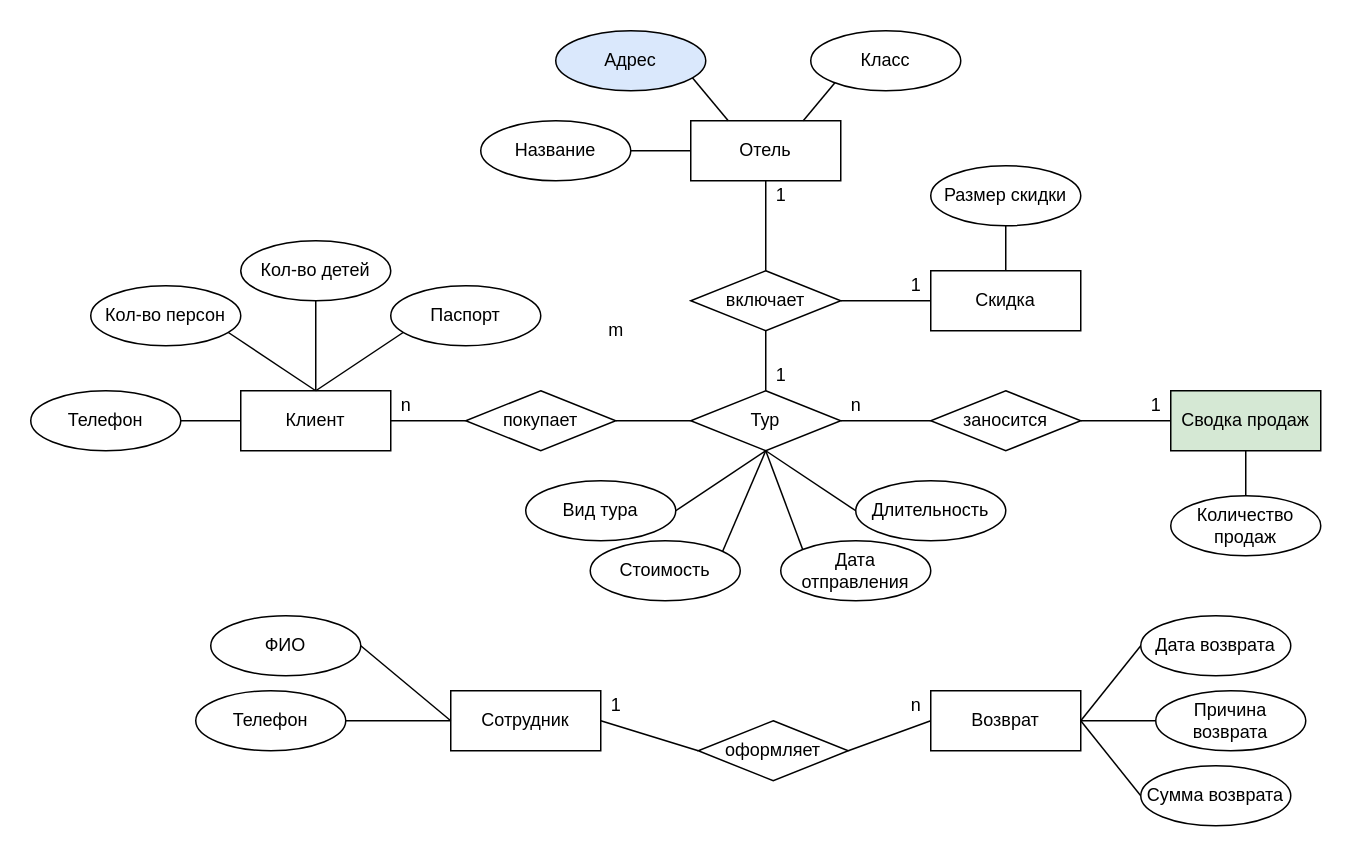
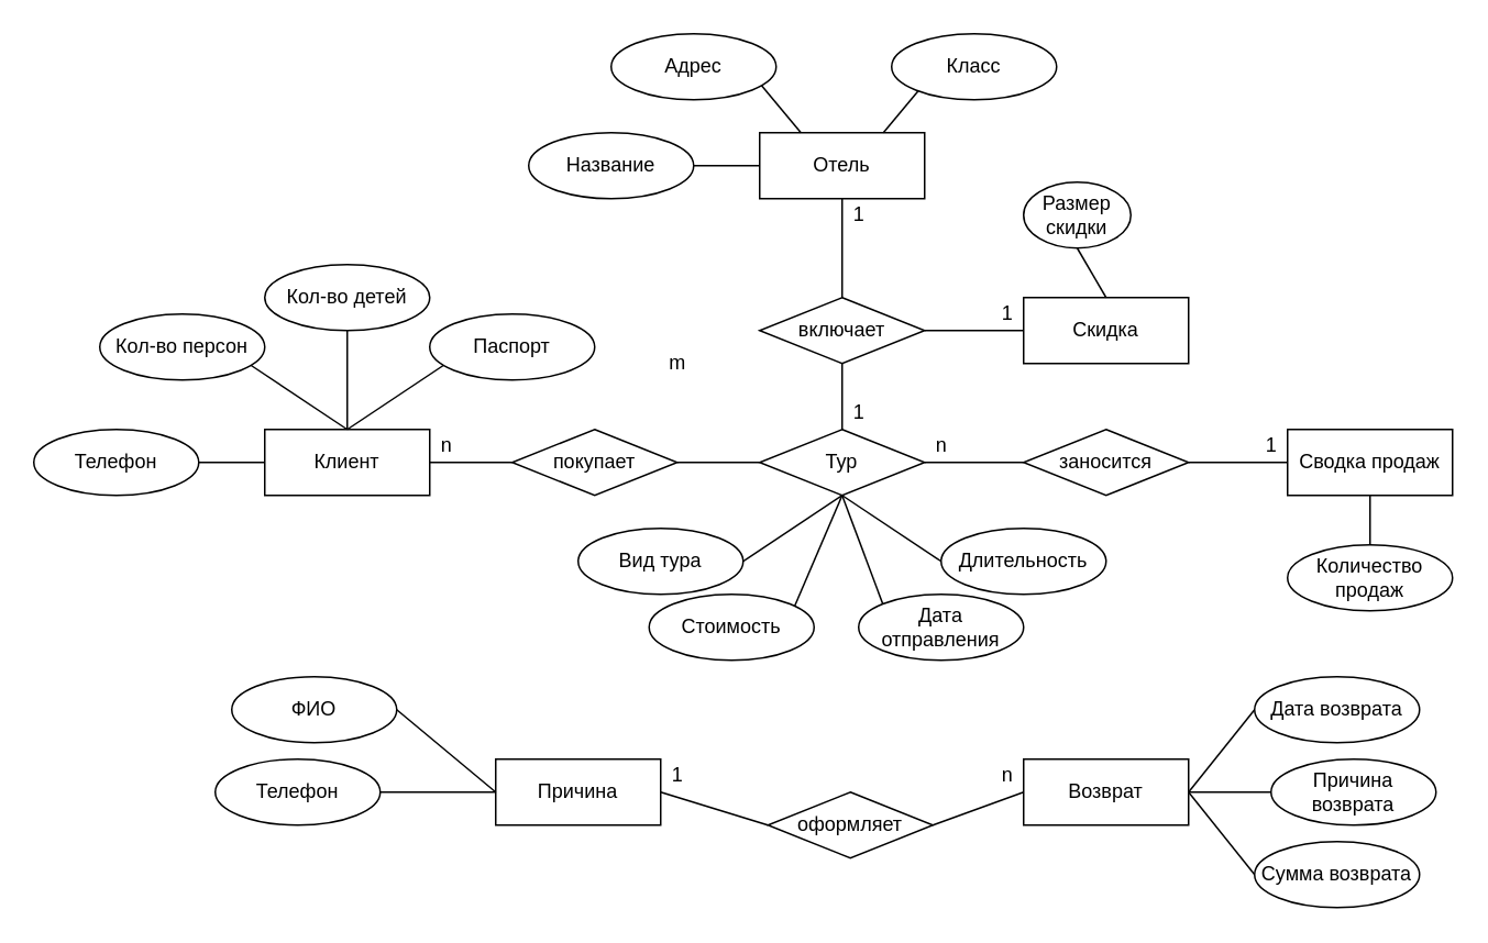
  <mxCell id="0" />
  <mxCell id="1" parent="0" />
  <mxCell id="2" value="Тур" style="rhombus;whiteSpace=wrap;html=1;" vertex="1" parent="1"><mxGeometry x="460" y="260" width="100" height="40" as="geometry" /></mxCell>
  <mxCell id="3" value="Отель&lt;span style=&quot;color: rgba(0 , 0 , 0 , 0) ; font-family: monospace ; font-size: 0px ; white-space: nowrap&quot;&gt;%3CmxGraphModel%3E%3Croot%3E%3CmxCell%20id%3D%220%22%2F%3E%3CmxCell%20id%3D%221%22%20parent%3D%220%22%2F%3E%3CmxCell%20id%3D%222%22%20value%3D%22%D0%A2%D1%83%D1%80%22%20style%3D%22rounded%3D0%3BwhiteSpace%3Dwrap%3Bhtml%3D1%3B%22%20vertex%3D%221%22%20parent%3D%221%22%3E%3CmxGeometry%20x%3D%22200%22%20y%3D%2280%22%20width%3D%22100%22%20height%3D%2240%22%20as%3D%22geometry%22%2F%3E%3C%2FmxCell%3E%3C%2Froot%3E%3C%2FmxGraphModel%3E&lt;/span&gt;" style="rounded=0;whiteSpace=wrap;html=1;" vertex="1" parent="1"><mxGeometry x="460" y="80" width="100" height="40" as="geometry" /></mxCell>
  <mxCell id="4" value="Клиент" style="rounded=0;whiteSpace=wrap;html=1;" vertex="1" parent="1"><mxGeometry x="160" y="260" width="100" height="40" as="geometry" /></mxCell>
- <mxCell id="5" value="Сотрудник" style="rounded=0;whiteSpace=wrap;html=1;" vertex="1" parent="1"><mxGeometry x="300" y="460" width="100" height="40" as="geometry" /></mxCell>
+ <mxCell id="5" value="Причина" style="rounded=0;whiteSpace=wrap;html=1;" vertex="1" parent="1"><mxGeometry x="300" y="460" width="100" height="40" as="geometry" /></mxCell>
  <mxCell id="6" value="Возврат" style="rounded=0;whiteSpace=wrap;html=1;" vertex="1" parent="1"><mxGeometry x="620" y="460" width="100" height="40" as="geometry" /></mxCell>
  <mxCell id="7" value="Скидка" style="rounded=0;whiteSpace=wrap;html=1;" vertex="1" parent="1"><mxGeometry x="620" y="180" width="100" height="40" as="geometry" /></mxCell>
- <mxCell id="8" value="Сводка продаж" style="rounded=0;whiteSpace=wrap;html=1;fillColor=#d5e8d4;" vertex="1" parent="1"><mxGeometry x="780" y="260" width="100" height="40" as="geometry" /></mxCell>
+ <mxCell id="8" value="Сводка продаж" style="rounded=0;whiteSpace=wrap;html=1;" vertex="1" parent="1"><mxGeometry x="780" y="260" width="100" height="40" as="geometry" /></mxCell>
  <mxCell id="9" value="покупает" style="rhombus;whiteSpace=wrap;html=1;" vertex="1" parent="1"><mxGeometry x="310" y="260" width="100" height="40" as="geometry" /></mxCell>
  <mxCell id="10" value="включает" style="rhombus;whiteSpace=wrap;html=1;" vertex="1" parent="1"><mxGeometry x="460" y="180" width="100" height="40" as="geometry" /></mxCell>
  <mxCell id="11" value="" style="endArrow=none;html=1;exitX=1;exitY=0.5;exitDx=0;exitDy=0;entryX=0;entryY=0.5;entryDx=0;entryDy=0;" edge="1" parent="1" source="4" target="9"><mxGeometry width="50" height="50" relative="1" as="geometry"><mxPoint x="310" y="390" as="sourcePoint" /><mxPoint x="360" y="340" as="targetPoint" /></mxGeometry></mxCell>
  <mxCell id="12" value="" style="endArrow=none;html=1;exitX=1;exitY=0.5;exitDx=0;exitDy=0;entryX=0;entryY=0.5;entryDx=0;entryDy=0;" edge="1" parent="1" source="9" target="2"><mxGeometry width="50" height="50" relative="1" as="geometry"><mxPoint x="390" y="380" as="sourcePoint" /><mxPoint x="440" y="330" as="targetPoint" /></mxGeometry></mxCell>
  <mxCell id="13" value="" style="endArrow=none;html=1;entryX=0.5;entryY=1;entryDx=0;entryDy=0;exitX=0.5;exitY=0;exitDx=0;exitDy=0;" edge="1" parent="1" source="10" target="3"><mxGeometry width="50" height="50" relative="1" as="geometry"><mxPoint x="500" y="190" as="sourcePoint" /><mxPoint x="550" y="140" as="targetPoint" /></mxGeometry></mxCell>
  <mxCell id="14" value="" style="endArrow=none;html=1;exitX=0.5;exitY=0;exitDx=0;exitDy=0;entryX=0.5;entryY=1;entryDx=0;entryDy=0;" edge="1" parent="1" source="2" target="10"><mxGeometry width="50" height="50" relative="1" as="geometry"><mxPoint x="660" y="330" as="sourcePoint" /><mxPoint x="710" y="280" as="targetPoint" /></mxGeometry></mxCell>
  <mxCell id="15" value="" style="endArrow=none;html=1;exitX=1;exitY=0.5;exitDx=0;exitDy=0;entryX=0;entryY=0.5;entryDx=0;entryDy=0;" edge="1" parent="1" source="10" target="7"><mxGeometry width="50" height="50" relative="1" as="geometry"><mxPoint x="600" y="300" as="sourcePoint" /><mxPoint x="650" y="250" as="targetPoint" /></mxGeometry></mxCell>
  <mxCell id="16" value="оформляет" style="rhombus;whiteSpace=wrap;html=1;" vertex="1" parent="1"><mxGeometry x="465" y="480" width="100" height="40" as="geometry" /></mxCell>
  <mxCell id="17" value="" style="endArrow=none;html=1;exitX=1;exitY=0.5;exitDx=0;exitDy=0;" edge="1" parent="1" source="2"><mxGeometry width="50" height="50" relative="1" as="geometry"><mxPoint x="600" y="310" as="sourcePoint" /><mxPoint x="620" y="280" as="targetPoint" /></mxGeometry></mxCell>
  <mxCell id="18" value="заносится" style="rhombus;whiteSpace=wrap;html=1;" vertex="1" parent="1"><mxGeometry x="620" y="260" width="100" height="40" as="geometry" /></mxCell>
  <mxCell id="19" value="" style="endArrow=none;html=1;exitX=1;exitY=0.5;exitDx=0;exitDy=0;entryX=0;entryY=0.5;entryDx=0;entryDy=0;" edge="1" parent="1" source="18" target="8"><mxGeometry width="50" height="50" relative="1" as="geometry"><mxPoint x="720" y="360" as="sourcePoint" /><mxPoint x="770" y="310" as="targetPoint" /></mxGeometry></mxCell>
  <mxCell id="20" value="" style="endArrow=none;html=1;exitX=1;exitY=0.5;exitDx=0;exitDy=0;entryX=0;entryY=0.5;entryDx=0;entryDy=0;" edge="1" parent="1" source="5" target="16"><mxGeometry width="50" height="50" relative="1" as="geometry"><mxPoint x="400" y="550" as="sourcePoint" /><mxPoint x="450" y="500" as="targetPoint" /></mxGeometry></mxCell>
  <mxCell id="21" value="" style="endArrow=none;html=1;exitX=1;exitY=0.5;exitDx=0;exitDy=0;entryX=0;entryY=0.5;entryDx=0;entryDy=0;" edge="1" parent="1" source="16" target="6"><mxGeometry width="50" height="50" relative="1" as="geometry"><mxPoint x="530" y="560" as="sourcePoint" /><mxPoint x="580" y="510" as="targetPoint" /></mxGeometry></mxCell>
  <mxCell id="22" value="n" style="text;html=1;align=center;verticalAlign=middle;resizable=0;points=[];;autosize=1;" vertex="1" parent="1"><mxGeometry x="260" y="260" width="20" height="20" as="geometry" /></mxCell>
  <mxCell id="23" value="1" style="text;html=1;align=center;verticalAlign=middle;resizable=0;points=[];;autosize=1;" vertex="1" parent="1"><mxGeometry x="510" y="240" width="20" height="20" as="geometry" /></mxCell>
  <mxCell id="24" value="1" style="text;html=1;align=center;verticalAlign=middle;resizable=0;points=[];;autosize=1;" vertex="1" parent="1"><mxGeometry x="510" y="120" width="20" height="20" as="geometry" /></mxCell>
  <mxCell id="25" value="1" style="text;html=1;align=center;verticalAlign=middle;resizable=0;points=[];;autosize=1;" vertex="1" parent="1"><mxGeometry x="600" y="180" width="20" height="20" as="geometry" /></mxCell>
  <mxCell id="26" value="n" style="text;html=1;align=center;verticalAlign=middle;resizable=0;points=[];;autosize=1;" vertex="1" parent="1"><mxGeometry x="560" y="260" width="20" height="20" as="geometry" /></mxCell>
  <mxCell id="27" value="1" style="text;html=1;align=center;verticalAlign=middle;resizable=0;points=[];;autosize=1;" vertex="1" parent="1"><mxGeometry x="760" y="260" width="20" height="20" as="geometry" /></mxCell>
  <mxCell id="28" value="1" style="text;html=1;align=center;verticalAlign=middle;resizable=0;points=[];;autosize=1;" vertex="1" parent="1"><mxGeometry x="400" y="460" width="20" height="20" as="geometry" /></mxCell>
  <mxCell id="29" value="n" style="text;html=1;align=center;verticalAlign=middle;resizable=0;points=[];;autosize=1;" vertex="1" parent="1"><mxGeometry x="600" y="460" width="20" height="20" as="geometry" /></mxCell>
  <mxCell id="30" value="m" style="text;html=1;align=center;verticalAlign=middle;resizable=0;points=[];;autosize=1;" vertex="1" parent="1"><mxGeometry x="395" y="210" width="30" height="20" as="geometry" /></mxCell>
  <mxCell id="31" value="" style="endArrow=none;html=1;exitX=0.5;exitY=0;exitDx=0;exitDy=0;" edge="1" parent="1" source="4"><mxGeometry width="50" height="50" relative="1" as="geometry"><mxPoint x="180" y="260" as="sourcePoint" /><mxPoint x="150" y="220" as="targetPoint" /></mxGeometry></mxCell>
  <mxCell id="32" value="" style="endArrow=none;html=1;" edge="1" parent="1"><mxGeometry width="50" height="50" relative="1" as="geometry"><mxPoint x="210" y="260" as="sourcePoint" /><mxPoint x="210" y="200" as="targetPoint" /></mxGeometry></mxCell>
  <mxCell id="33" value="" style="endArrow=none;html=1;exitX=0.5;exitY=0;exitDx=0;exitDy=0;" edge="1" parent="1" source="4"><mxGeometry width="50" height="50" relative="1" as="geometry"><mxPoint x="240" y="260" as="sourcePoint" /><mxPoint x="270" y="220" as="targetPoint" /></mxGeometry></mxCell>
  <mxCell id="34" value="Кол-во детей" style="ellipse;whiteSpace=wrap;html=1;" vertex="1" parent="1"><mxGeometry x="160" y="160" width="100" height="40" as="geometry" /></mxCell>
  <mxCell id="35" value="Паспорт" style="ellipse;whiteSpace=wrap;html=1;" vertex="1" parent="1"><mxGeometry x="260" y="190" width="100" height="40" as="geometry" /></mxCell>
  <mxCell id="36" value="Кол-во персон" style="ellipse;whiteSpace=wrap;html=1;" vertex="1" parent="1"><mxGeometry x="60" y="190" width="100" height="40" as="geometry" /></mxCell>
  <mxCell id="37" value="" style="endArrow=none;html=1;entryX=0;entryY=0.5;entryDx=0;entryDy=0;" edge="1" parent="1" target="4"><mxGeometry width="50" height="50" relative="1" as="geometry"><mxPoint x="120" y="280" as="sourcePoint" /><mxPoint x="130" y="270" as="targetPoint" /></mxGeometry></mxCell>
  <mxCell id="38" value="Телефон" style="ellipse;whiteSpace=wrap;html=1;" vertex="1" parent="1"><mxGeometry x="20" y="260" width="100" height="40" as="geometry" /></mxCell>
  <mxCell id="39" value="" style="endArrow=none;html=1;entryX=0.5;entryY=1;entryDx=0;entryDy=0;" edge="1" parent="1" target="2"><mxGeometry width="50" height="50" relative="1" as="geometry"><mxPoint x="450" y="340" as="sourcePoint" /><mxPoint x="520" y="340" as="targetPoint" /></mxGeometry></mxCell>
  <mxCell id="40" value="" style="endArrow=none;html=1;entryX=0.5;entryY=1;entryDx=0;entryDy=0;" edge="1" parent="1" target="2"><mxGeometry width="50" height="50" relative="1" as="geometry"><mxPoint x="570" y="340" as="sourcePoint" /><mxPoint x="600" y="340" as="targetPoint" /></mxGeometry></mxCell>
  <mxCell id="41" value="" style="endArrow=none;html=1;entryX=0.5;entryY=1;entryDx=0;entryDy=0;" edge="1" parent="1" target="2"><mxGeometry width="50" height="50" relative="1" as="geometry"><mxPoint x="480" y="370" as="sourcePoint" /><mxPoint x="540" y="340" as="targetPoint" /></mxGeometry></mxCell>
  <mxCell id="42" value="Вид тура" style="ellipse;whiteSpace=wrap;html=1;" vertex="1" parent="1"><mxGeometry x="350" y="320" width="100" height="40" as="geometry" /></mxCell>
  <mxCell id="43" value="Стоимость" style="ellipse;whiteSpace=wrap;html=1;" vertex="1" parent="1"><mxGeometry x="393" y="360" width="100" height="40" as="geometry" /></mxCell>
  <mxCell id="44" value="Дата отправления" style="ellipse;whiteSpace=wrap;html=1;" vertex="1" parent="1"><mxGeometry x="520" y="360" width="100" height="40" as="geometry" /></mxCell>
  <mxCell id="45" value="Длительность" style="ellipse;whiteSpace=wrap;html=1;" vertex="1" parent="1"><mxGeometry x="570" y="320" width="100" height="40" as="geometry" /></mxCell>
  <mxCell id="46" value="" style="endArrow=none;html=1;entryX=0.5;entryY=1;entryDx=0;entryDy=0;exitX=0;exitY=0;exitDx=0;exitDy=0;" edge="1" parent="1" source="44" target="2"><mxGeometry width="50" height="50" relative="1" as="geometry"><mxPoint x="490" y="380" as="sourcePoint" /><mxPoint x="520" y="310" as="targetPoint" /></mxGeometry></mxCell>
  <mxCell id="47" value="" style="endArrow=none;html=1;entryX=0.5;entryY=1;entryDx=0;entryDy=0;" edge="1" parent="1" target="8"><mxGeometry width="50" height="50" relative="1" as="geometry"><mxPoint x="830" y="330" as="sourcePoint" /><mxPoint x="840" y="330" as="targetPoint" /></mxGeometry></mxCell>
  <mxCell id="48" value="Количество продаж&lt;span style=&quot;color: rgba(0 , 0 , 0 , 0) ; font-family: monospace ; font-size: 0px ; white-space: nowrap&quot;&gt;%3CmxGraphModel%3E%3Croot%3E%3CmxCell%20id%3D%220%22%2F%3E%3CmxCell%20id%3D%221%22%20parent%3D%220%22%2F%3E%3CmxCell%20id%3D%222%22%20value%3D%22%D0%94%D0%BB%D0%B8%D1%82%D0%B5%D0%BB%D1%8C%D0%BD%D0%BE%D1%81%D1%82%D1%8C%22%20style%3D%22ellipse%3BwhiteSpace%3Dwrap%3Bhtml%3D1%3B%22%20vertex%3D%221%22%20parent%3D%221%22%3E%3CmxGeometry%20x%3D%22490%22%20y%3D%22300%22%20width%3D%22100%22%20height%3D%2240%22%20as%3D%22geometry%22%2F%3E%3C%2FmxCell%3E%3C%2Froot%3E%3C%2FmxGraphModel%3E&lt;/span&gt;" style="ellipse;whiteSpace=wrap;html=1;" vertex="1" parent="1"><mxGeometry x="780" y="330" width="100" height="40" as="geometry" /></mxCell>
- <mxCell id="49" value="Размер скидки" style="ellipse;whiteSpace=wrap;html=1;" vertex="1" parent="1"><mxGeometry x="620" y="110" width="100" height="40" as="geometry" /></mxCell>
+ <mxCell id="49" value="Размер скидки" style="ellipse;whiteSpace=wrap;html=1;" vertex="1" parent="1"><mxGeometry x="620" y="110" width="65" height="40" as="geometry" /></mxCell>
  <mxCell id="50" value="" style="endArrow=none;html=1;exitX=0.5;exitY=0;exitDx=0;exitDy=0;entryX=0.5;entryY=1;entryDx=0;entryDy=0;" edge="1" parent="1" source="7" target="49"><mxGeometry width="50" height="50" relative="1" as="geometry"><mxPoint x="750" y="170" as="sourcePoint" /><mxPoint x="800" y="120" as="targetPoint" /></mxGeometry></mxCell>
  <mxCell id="51" value="" style="endArrow=none;html=1;exitX=0;exitY=0.5;exitDx=0;exitDy=0;" edge="1" parent="1" source="3"><mxGeometry width="50" height="50" relative="1" as="geometry"><mxPoint x="400" y="130" as="sourcePoint" /><mxPoint x="420" y="100" as="targetPoint" /></mxGeometry></mxCell>
  <mxCell id="52" value="Название" style="ellipse;whiteSpace=wrap;html=1;" vertex="1" parent="1"><mxGeometry x="320" y="80" width="100" height="40" as="geometry" /></mxCell>
  <mxCell id="53" value="" style="endArrow=none;html=1;exitX=0.25;exitY=0;exitDx=0;exitDy=0;" edge="1" parent="1" source="3"><mxGeometry width="50" height="50" relative="1" as="geometry"><mxPoint x="470" y="110" as="sourcePoint" /><mxPoint x="460" y="50" as="targetPoint" /></mxGeometry></mxCell>
- <mxCell id="54" value="Адрес" style="ellipse;whiteSpace=wrap;html=1;fillColor=#dae8fc;" vertex="1" parent="1"><mxGeometry x="370" width="100" height="40" as="geometry" y="20" /></mxCell>
+ <mxCell id="54" value="Адрес" style="ellipse;whiteSpace=wrap;html=1;" vertex="1" parent="1"><mxGeometry x="370" width="100" height="40" as="geometry" y="20" /></mxCell>
  <mxCell id="55" value="" style="endArrow=none;html=1;entryX=0.75;entryY=0;entryDx=0;entryDy=0;" edge="1" parent="1" target="3"><mxGeometry width="50" height="50" relative="1" as="geometry"><mxPoint x="560" y="50" as="sourcePoint" /><mxPoint x="430" y="110" as="targetPoint" /></mxGeometry></mxCell>
  <mxCell id="56" value="Класс" style="ellipse;whiteSpace=wrap;html=1;" vertex="1" parent="1"><mxGeometry x="540" width="100" height="40" as="geometry" y="20" /></mxCell>
  <mxCell id="57" value="" style="endArrow=none;html=1;entryX=0;entryY=0.5;entryDx=0;entryDy=0;" edge="1" parent="1" target="5"><mxGeometry width="50" height="50" relative="1" as="geometry"><mxPoint x="240" y="430" as="sourcePoint" /><mxPoint x="220" y="430" as="targetPoint" /></mxGeometry></mxCell>
  <mxCell id="58" value="" style="endArrow=none;html=1;" edge="1" parent="1"><mxGeometry width="50" height="50" relative="1" as="geometry"><mxPoint x="230" y="480" as="sourcePoint" /><mxPoint x="300" y="480" as="targetPoint" /></mxGeometry></mxCell>
  <mxCell id="59" value="ФИО" style="ellipse;whiteSpace=wrap;html=1;" vertex="1" parent="1"><mxGeometry x="140" y="410" width="100" height="40" as="geometry" /></mxCell>
  <mxCell id="60" value="Телефон" style="ellipse;whiteSpace=wrap;html=1;" vertex="1" parent="1"><mxGeometry x="130" y="460" width="100" height="40" as="geometry" /></mxCell>
  <mxCell id="61" value="" style="endArrow=none;html=1;exitX=1;exitY=0.5;exitDx=0;exitDy=0;" edge="1" parent="1" source="6"><mxGeometry width="50" height="50" relative="1" as="geometry"><mxPoint x="770" y="560" as="sourcePoint" /><mxPoint x="760" y="430" as="targetPoint" /></mxGeometry></mxCell>
  <mxCell id="62" value="" style="endArrow=none;html=1;exitX=1;exitY=0.5;exitDx=0;exitDy=0;" edge="1" parent="1" source="6"><mxGeometry width="50" height="50" relative="1" as="geometry"><mxPoint x="790" y="520" as="sourcePoint" /><mxPoint x="770" y="480" as="targetPoint" /></mxGeometry></mxCell>
  <mxCell id="63" value="" style="endArrow=none;html=1;exitX=1;exitY=0.5;exitDx=0;exitDy=0;" edge="1" parent="1" source="6"><mxGeometry width="50" height="50" relative="1" as="geometry"><mxPoint x="730" y="550" as="sourcePoint" /><mxPoint x="760" y="530" as="targetPoint" /></mxGeometry></mxCell>
  <mxCell id="64" value="Дата возврата" style="ellipse;whiteSpace=wrap;html=1;" vertex="1" parent="1"><mxGeometry x="760" y="410" width="100" height="40" as="geometry" /></mxCell>
  <mxCell id="65" value="Причина возврата" style="ellipse;whiteSpace=wrap;html=1;" vertex="1" parent="1"><mxGeometry x="770" y="460" width="100" height="40" as="geometry" /></mxCell>
  <mxCell id="66" value="Сумма возврата" style="ellipse;whiteSpace=wrap;html=1;" vertex="1" parent="1"><mxGeometry x="760" y="510" width="100" height="40" as="geometry" /></mxCell>
